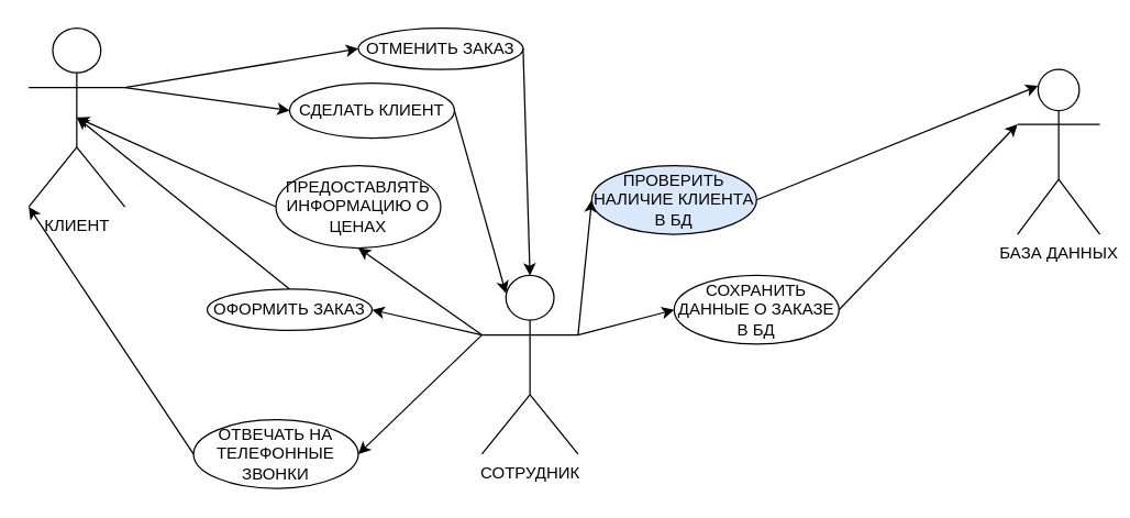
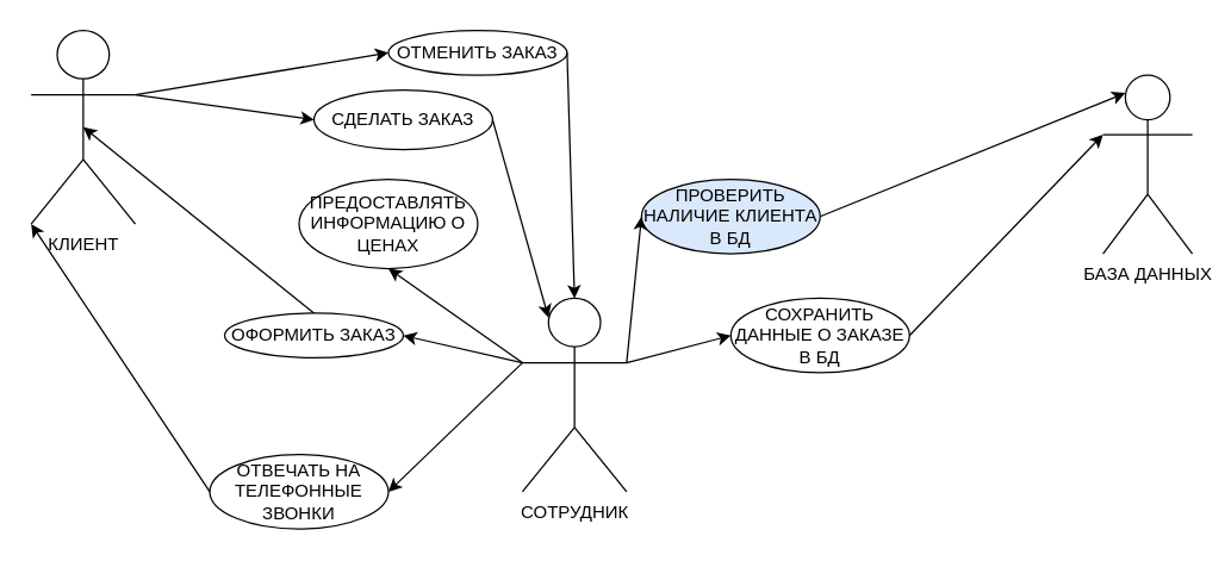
  <mxCell id="0" />
  <mxCell id="1" parent="0" />
  <mxCell id="2" value="КЛИЕНТ" style="shape=umlActor;verticalLabelPosition=bottom;verticalAlign=top;html=1;outlineConnect=0;" vertex="1" parent="1"><mxGeometry x="20" width="70" height="130" as="geometry" y="20" /></mxCell>
  <mxCell id="3" value="СОТРУДНИК" style="shape=umlActor;verticalLabelPosition=bottom;verticalAlign=top;html=1;outlineConnect=0;" vertex="1" parent="1"><mxGeometry x="350" y="200" width="70" height="130" as="geometry" /></mxCell>
  <mxCell id="4" value="БАЗА ДАННЫХ" style="shape=umlActor;verticalLabelPosition=bottom;verticalAlign=top;html=1;outlineConnect=0;" vertex="1" parent="1"><mxGeometry x="740" y="50" width="60" height="120" as="geometry" /></mxCell>
- <mxCell id="5" value="СДЕЛАТЬ КЛИЕНТ" style="ellipse;whiteSpace=wrap;html=1;" vertex="1" parent="1"><mxGeometry x="210" y="60" width="120" height="40" as="geometry" /></mxCell>
+ <mxCell id="5" value="СДЕЛАТЬ ЗАКАЗ" style="ellipse;whiteSpace=wrap;html=1;" vertex="1" parent="1"><mxGeometry x="210" y="60" width="120" height="40" as="geometry" /></mxCell>
  <mxCell id="6" value="" style="endArrow=classic;html=1;rounded=0;exitX=1;exitY=0.5;exitDx=0;exitDy=0;entryX=0.25;entryY=0.1;entryDx=0;entryDy=0;entryPerimeter=0;" edge="1" parent="1" source="5" target="3"><mxGeometry width="50" height="50" relative="1" as="geometry"><mxPoint x="400" y="280" as="sourcePoint" /><mxPoint x="310" y="190" as="targetPoint" /></mxGeometry></mxCell>
  <mxCell id="7" value="ОТВЕЧАТЬ НА ТЕЛЕФОННЫЕ ЗВОНКИ" style="ellipse;whiteSpace=wrap;html=1;" vertex="1" parent="1"><mxGeometry x="140" y="305" width="120" height="50" as="geometry" /></mxCell>
  <mxCell id="8" value="" style="endArrow=classic;html=1;rounded=0;entryX=1;entryY=0.5;entryDx=0;entryDy=0;exitX=0;exitY=0.333;exitDx=0;exitDy=0;exitPerimeter=0;" edge="1" parent="1" source="3" target="7"><mxGeometry width="50" height="50" relative="1" as="geometry"><mxPoint x="310" y="190" as="sourcePoint" /><mxPoint x="450" y="210" as="targetPoint" /></mxGeometry></mxCell>
  <mxCell id="9" value="ПРЕДОСТАВЛЯТЬ ИНФОРМАЦИЮ О ЦЕНАХ" style="ellipse;whiteSpace=wrap;html=1;" vertex="1" parent="1"><mxGeometry x="200" y="120" width="120" height="60" as="geometry" /></mxCell>
  <mxCell id="10" value="" style="endArrow=classic;html=1;rounded=0;entryX=0;entryY=0.5;entryDx=0;entryDy=0;exitX=1;exitY=0.333;exitDx=0;exitDy=0;exitPerimeter=0;" edge="1" parent="1" source="2" target="5"><mxGeometry width="50" height="50" relative="1" as="geometry"><mxPoint x="400" y="250" as="sourcePoint" /><mxPoint x="450" y="200" as="targetPoint" /></mxGeometry></mxCell>
  <mxCell id="11" value="ОТМЕНИТЬ ЗАКАЗ" style="ellipse;whiteSpace=wrap;html=1;" vertex="1" parent="1"><mxGeometry x="260" width="120" height="30" as="geometry" y="20" /></mxCell>
  <mxCell id="12" value="" style="endArrow=classic;html=1;rounded=0;entryX=0;entryY=0.5;entryDx=0;entryDy=0;exitX=1;exitY=0.333;exitDx=0;exitDy=0;exitPerimeter=0;" edge="1" parent="1" source="2" target="11"><mxGeometry width="50" height="50" relative="1" as="geometry"><mxPoint x="60" y="250" as="sourcePoint" /><mxPoint x="110" y="200" as="targetPoint" /></mxGeometry></mxCell>
  <mxCell id="13" value="" style="endArrow=classic;html=1;rounded=0;entryX=0.5;entryY=0;entryDx=0;entryDy=0;entryPerimeter=0;exitX=1;exitY=0.5;exitDx=0;exitDy=0;" edge="1" parent="1" source="11" target="3"><mxGeometry width="50" height="50" relative="1" as="geometry"><mxPoint x="400" y="250" as="sourcePoint" /><mxPoint x="450" y="200" as="targetPoint" /></mxGeometry></mxCell>
  <mxCell id="14" value="" style="endArrow=classic;html=1;rounded=0;exitX=0;exitY=0.333;exitDx=0;exitDy=0;entryX=0.5;entryY=1;entryDx=0;entryDy=0;exitPerimeter=0;" edge="1" parent="1" source="3" target="9"><mxGeometry width="50" height="50" relative="1" as="geometry"><mxPoint x="400" y="250" as="sourcePoint" /><mxPoint x="450" y="200" as="targetPoint" /></mxGeometry></mxCell>
- <mxCell id="15" value="" style="endArrow=classic;html=1;rounded=0;exitX=0;exitY=0.5;exitDx=0;exitDy=0;entryX=0.5;entryY=0.5;entryDx=0;entryDy=0;entryPerimeter=0;" edge="1" parent="1" source="9" target="2"><mxGeometry width="50" height="50" relative="1" as="geometry"><mxPoint x="400" y="250" as="sourcePoint" /><mxPoint x="450" y="200" as="targetPoint" /></mxGeometry></mxCell>
  <mxCell id="16" value="" style="endArrow=classic;html=1;rounded=0;entryX=0.5;entryY=0.5;entryDx=0;entryDy=0;entryPerimeter=0;exitX=0.5;exitY=0;exitDx=0;exitDy=0;" edge="1" parent="1" source="17" target="2"><mxGeometry width="50" height="50" relative="1" as="geometry"><mxPoint x="180" y="240" as="sourcePoint" /><mxPoint x="450" y="200" as="targetPoint" /></mxGeometry></mxCell>
  <mxCell id="17" value="ОФОРМИТЬ ЗАКАЗ" style="ellipse;whiteSpace=wrap;html=1;" vertex="1" parent="1"><mxGeometry x="150" y="210" width="120" height="30" as="geometry" /></mxCell>
  <mxCell id="18" value="" style="endArrow=classic;html=1;rounded=0;entryX=1;entryY=0.5;entryDx=0;entryDy=0;exitX=0;exitY=0.333;exitDx=0;exitDy=0;exitPerimeter=0;" edge="1" parent="1" source="3" target="17"><mxGeometry width="50" height="50" relative="1" as="geometry"><mxPoint x="400" y="250" as="sourcePoint" /><mxPoint x="450" y="200" as="targetPoint" /></mxGeometry></mxCell>
  <mxCell id="19" value="" style="endArrow=classic;html=1;rounded=0;exitX=1;exitY=0.333;exitDx=0;exitDy=0;exitPerimeter=0;entryX=0;entryY=0.5;entryDx=0;entryDy=0;" edge="1" parent="1" source="3" target="20"><mxGeometry width="50" height="50" relative="1" as="geometry"><mxPoint x="400" y="250" as="sourcePoint" /><mxPoint x="450" y="210" as="targetPoint" /></mxGeometry></mxCell>
  <mxCell id="20" value="ПРОВЕРИТЬ НАЛИЧИЕ КЛИЕНТА В БД" style="ellipse;whiteSpace=wrap;html=1;fillColor=#dae8fc;" vertex="1" parent="1"><mxGeometry x="430" y="120" width="120" height="50" as="geometry" /></mxCell>
  <mxCell id="21" value="" style="endArrow=classic;html=1;rounded=0;exitX=1;exitY=0.333;exitDx=0;exitDy=0;entryX=0;entryY=0.5;entryDx=0;entryDy=0;exitPerimeter=0;" edge="1" parent="1" source="3" target="22"><mxGeometry width="50" height="50" relative="1" as="geometry"><mxPoint x="400" y="230" as="sourcePoint" /><mxPoint x="540" y="200" as="targetPoint" /></mxGeometry></mxCell>
  <mxCell id="22" value="СОХРАНИТЬ ДАННЫЕ О ЗАКАЗЕ В БД" style="ellipse;whiteSpace=wrap;html=1;" vertex="1" parent="1"><mxGeometry x="490" y="200" width="120" height="50" as="geometry" /></mxCell>
  <mxCell id="23" value="" style="endArrow=classic;html=1;rounded=0;entryX=0;entryY=0.333;entryDx=0;entryDy=0;entryPerimeter=0;exitX=1;exitY=0.5;exitDx=0;exitDy=0;" edge="1" parent="1" source="22" target="4"><mxGeometry width="50" height="50" relative="1" as="geometry"><mxPoint x="400" y="220" as="sourcePoint" /><mxPoint x="450" y="170" as="targetPoint" /></mxGeometry></mxCell>
  <mxCell id="24" value="" style="endArrow=classic;html=1;rounded=0;entryX=0.25;entryY=0.1;entryDx=0;entryDy=0;entryPerimeter=0;exitX=1;exitY=0.5;exitDx=0;exitDy=0;" edge="1" parent="1" source="20" target="4"><mxGeometry width="50" height="50" relative="1" as="geometry"><mxPoint x="400" y="220" as="sourcePoint" /><mxPoint x="450" y="170" as="targetPoint" /></mxGeometry></mxCell>
  <mxCell id="25" value="" style="endArrow=classic;html=1;rounded=0;exitX=0;exitY=0.5;exitDx=0;exitDy=0;entryX=0;entryY=1;entryDx=0;entryDy=0;entryPerimeter=0;" edge="1" parent="1" source="7" target="2"><mxGeometry width="50" height="50" relative="1" as="geometry"><mxPoint x="40" y="280" as="sourcePoint" /><mxPoint x="90" y="230" as="targetPoint" /></mxGeometry></mxCell>
